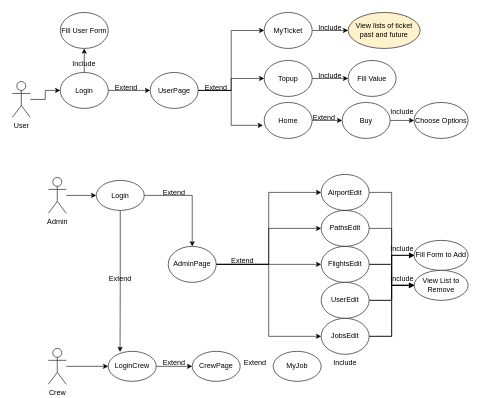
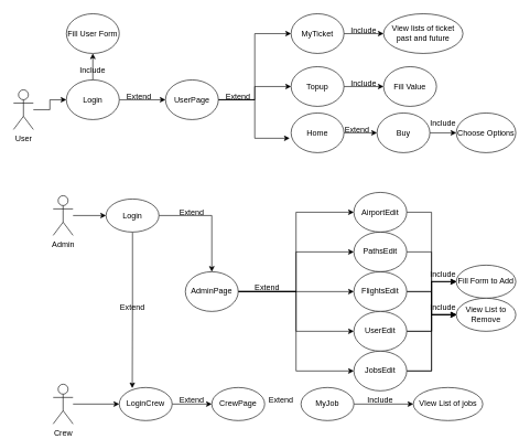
  <mxCell id="0" />
  <mxCell id="1" parent="0" />
  <mxCell id="2" style="edgeStyle=orthogonalEdgeStyle;rounded=0;orthogonalLoop=1;jettySize=auto;html=1;entryX=0;entryY=0.5;entryDx=0;entryDy=0;" edge="1" parent="1" source="3" target="10"><mxGeometry relative="1" as="geometry" /></mxCell>
  <mxCell id="3" value="User" style="shape=umlActor;verticalLabelPosition=bottom;verticalAlign=top;html=1;outlineConnect=0;labelPosition=center;align=center;" vertex="1" parent="1"><mxGeometry x="20" y="135" width="30" height="60" as="geometry" /></mxCell>
  <mxCell id="4" style="edgeStyle=orthogonalEdgeStyle;rounded=0;orthogonalLoop=1;jettySize=auto;html=1;entryX=0;entryY=0.5;entryDx=0;entryDy=0;" edge="1" parent="1" source="5" target="13"><mxGeometry relative="1" as="geometry" /></mxCell>
  <mxCell id="5" value="Admin" style="shape=umlActor;verticalLabelPosition=bottom;verticalAlign=top;html=1;outlineConnect=0;" vertex="1" parent="1"><mxGeometry x="80" y="295" width="30" height="60" as="geometry" /></mxCell>
  <mxCell id="6" style="edgeStyle=orthogonalEdgeStyle;rounded=0;orthogonalLoop=1;jettySize=auto;html=1;" edge="1" parent="1" source="7" target="15"><mxGeometry relative="1" as="geometry" /></mxCell>
  <mxCell id="7" value="Crew" style="shape=umlActor;verticalLabelPosition=bottom;verticalAlign=top;html=1;outlineConnect=0;" vertex="1" parent="1"><mxGeometry x="80" y="580" width="30" height="60" as="geometry" /></mxCell>
  <mxCell id="8" style="edgeStyle=orthogonalEdgeStyle;rounded=0;orthogonalLoop=1;jettySize=auto;html=1;" edge="1" parent="1" source="10" target="20"><mxGeometry relative="1" as="geometry" /></mxCell>
  <mxCell id="9" style="edgeStyle=orthogonalEdgeStyle;rounded=0;orthogonalLoop=1;jettySize=auto;html=1;entryX=0.5;entryY=1;entryDx=0;entryDy=0;" edge="1" parent="1" source="10" target="28"><mxGeometry relative="1" as="geometry" /></mxCell>
  <mxCell id="10" value="Login" style="ellipse;whiteSpace=wrap;html=1;" vertex="1" parent="1"><mxGeometry x="100" y="120" width="80" height="60" as="geometry" /></mxCell>
  <mxCell id="11" style="edgeStyle=orthogonalEdgeStyle;rounded=0;orthogonalLoop=1;jettySize=auto;html=1;entryX=0.246;entryY=0.019;entryDx=0;entryDy=0;entryPerimeter=0;" edge="1" parent="1" source="13" target="15"><mxGeometry relative="1" as="geometry" /></mxCell>
  <mxCell id="12" style="edgeStyle=orthogonalEdgeStyle;rounded=0;orthogonalLoop=1;jettySize=auto;html=1;entryX=0.5;entryY=0;entryDx=0;entryDy=0;" edge="1" parent="1" source="13" target="39"><mxGeometry relative="1" as="geometry" /></mxCell>
  <mxCell id="13" value="Login" style="ellipse;whiteSpace=wrap;html=1;" vertex="1" parent="1"><mxGeometry x="160" y="300" width="80" height="50" as="geometry" /></mxCell>
  <mxCell id="14" style="edgeStyle=orthogonalEdgeStyle;rounded=0;orthogonalLoop=1;jettySize=auto;html=1;" edge="1" parent="1" source="15" target="58"><mxGeometry relative="1" as="geometry" /></mxCell>
  <mxCell id="15" value="LoginCrew" style="ellipse;whiteSpace=wrap;html=1;" vertex="1" parent="1"><mxGeometry x="180" y="585" width="80" height="50" as="geometry" /></mxCell>
  <mxCell id="16" value="Extend&lt;br&gt;" style="text;html=1;strokeColor=none;fillColor=none;align=center;verticalAlign=middle;whiteSpace=wrap;rounded=0;" vertex="1" parent="1"><mxGeometry x="170" y="450" width="60" height="30" as="geometry" /></mxCell>
  <mxCell id="17" style="edgeStyle=orthogonalEdgeStyle;rounded=0;orthogonalLoop=1;jettySize=auto;html=1;entryX=0;entryY=0.5;entryDx=0;entryDy=0;" edge="1" parent="1" source="20" target="22"><mxGeometry relative="1" as="geometry" /></mxCell>
  <mxCell id="18" style="edgeStyle=orthogonalEdgeStyle;rounded=0;orthogonalLoop=1;jettySize=auto;html=1;" edge="1" parent="1" source="20" target="24"><mxGeometry relative="1" as="geometry" /></mxCell>
  <mxCell id="19" style="edgeStyle=orthogonalEdgeStyle;rounded=0;orthogonalLoop=1;jettySize=auto;html=1;entryX=-0.026;entryY=0.637;entryDx=0;entryDy=0;entryPerimeter=0;" edge="1" parent="1" source="20" target="26"><mxGeometry relative="1" as="geometry" /></mxCell>
  <mxCell id="20" value="UserPage" style="ellipse;whiteSpace=wrap;html=1;" vertex="1" parent="1"><mxGeometry x="250" y="120" width="80" height="60" as="geometry" /></mxCell>
  <mxCell id="21" value="" style="edgeStyle=orthogonalEdgeStyle;rounded=0;orthogonalLoop=1;jettySize=auto;html=1;" edge="1" parent="1" source="22" target="62"><mxGeometry relative="1" as="geometry" /></mxCell>
  <mxCell id="22" value="MyTicket" style="ellipse;whiteSpace=wrap;html=1;" vertex="1" parent="1"><mxGeometry x="440" y="20" width="80" height="60" as="geometry" /></mxCell>
  <mxCell id="23" style="edgeStyle=orthogonalEdgeStyle;rounded=0;orthogonalLoop=1;jettySize=auto;html=1;entryX=0;entryY=0.5;entryDx=0;entryDy=0;" edge="1" parent="1" source="24" target="27"><mxGeometry relative="1" as="geometry" /></mxCell>
  <mxCell id="24" value="Topup" style="ellipse;whiteSpace=wrap;html=1;" vertex="1" parent="1"><mxGeometry x="440" y="100" width="80" height="60" as="geometry" /></mxCell>
  <mxCell id="25" style="edgeStyle=orthogonalEdgeStyle;rounded=0;orthogonalLoop=1;jettySize=auto;html=1;entryX=0;entryY=0.5;entryDx=0;entryDy=0;" edge="1" parent="1" source="26" target="65"><mxGeometry relative="1" as="geometry" /></mxCell>
  <mxCell id="26" value="Home" style="ellipse;whiteSpace=wrap;html=1;" vertex="1" parent="1"><mxGeometry x="440" y="170" width="80" height="60" as="geometry" /></mxCell>
  <mxCell id="27" value="Fill Value" style="ellipse;whiteSpace=wrap;html=1;" vertex="1" parent="1"><mxGeometry x="580" y="100" width="80" height="60" as="geometry" /></mxCell>
  <mxCell id="28" value="Fill User Form" style="ellipse;whiteSpace=wrap;html=1;" vertex="1" parent="1"><mxGeometry x="100" y="20" width="80" height="60" as="geometry" /></mxCell>
  <mxCell id="29" value="Include" style="text;html=1;strokeColor=none;fillColor=none;align=center;verticalAlign=middle;whiteSpace=wrap;rounded=0;" vertex="1" parent="1"><mxGeometry x="110" y="90" width="60" height="30" as="geometry" /></mxCell>
  <mxCell id="30" value="Extend" style="text;html=1;strokeColor=none;fillColor=none;align=center;verticalAlign=middle;whiteSpace=wrap;rounded=0;" vertex="1" parent="1"><mxGeometry x="180" y="130" width="60" height="30" as="geometry" /></mxCell>
  <mxCell id="31" value="Extend" style="text;html=1;strokeColor=none;fillColor=none;align=center;verticalAlign=middle;whiteSpace=wrap;rounded=0;" vertex="1" parent="1"><mxGeometry x="330" y="130" width="60" height="30" as="geometry" /></mxCell>
  <mxCell id="32" value="Include" style="text;html=1;strokeColor=none;fillColor=none;align=center;verticalAlign=middle;whiteSpace=wrap;rounded=0;" vertex="1" parent="1"><mxGeometry x="520" y="110" width="60" height="30" as="geometry" /></mxCell>
  <mxCell id="33" style="edgeStyle=orthogonalEdgeStyle;rounded=0;orthogonalLoop=1;jettySize=auto;html=1;startArrow=none;" edge="1" parent="1" source="47" target="43"><mxGeometry relative="1" as="geometry" /></mxCell>
  <mxCell id="34" style="edgeStyle=orthogonalEdgeStyle;rounded=0;orthogonalLoop=1;jettySize=auto;html=1;entryX=0;entryY=0.5;entryDx=0;entryDy=0;" edge="1" parent="1" source="39" target="41"><mxGeometry relative="1" as="geometry" /></mxCell>
  <mxCell id="35" style="edgeStyle=orthogonalEdgeStyle;rounded=0;orthogonalLoop=1;jettySize=auto;html=1;entryX=0;entryY=0.5;entryDx=0;entryDy=0;" edge="1" parent="1" source="39" target="43"><mxGeometry relative="1" as="geometry" /></mxCell>
  <mxCell id="36" style="edgeStyle=orthogonalEdgeStyle;rounded=0;orthogonalLoop=1;jettySize=auto;html=1;entryX=0;entryY=0.5;entryDx=0;entryDy=0;" edge="1" parent="1" source="39" target="47"><mxGeometry relative="1" as="geometry" /></mxCell>
+ <mxCell id="37" style="edgeStyle=orthogonalEdgeStyle;rounded=0;orthogonalLoop=1;jettySize=auto;html=1;entryX=0;entryY=0.5;entryDx=0;entryDy=0;" edge="1" parent="1" source="39" target="51"><mxGeometry relative="1" as="geometry" /></mxCell>
  <mxCell id="38" style="edgeStyle=orthogonalEdgeStyle;rounded=0;orthogonalLoop=1;jettySize=auto;html=1;entryX=0;entryY=0.5;entryDx=0;entryDy=0;" edge="1" parent="1" source="39" target="54"><mxGeometry relative="1" as="geometry" /></mxCell>
  <mxCell id="39" value="AdminPage" style="ellipse;whiteSpace=wrap;html=1;" vertex="1" parent="1"><mxGeometry x="280" y="410" width="80" height="60" as="geometry" /></mxCell>
  <mxCell id="40" style="edgeStyle=orthogonalEdgeStyle;rounded=0;orthogonalLoop=1;jettySize=auto;html=1;entryX=0;entryY=0.5;entryDx=0;entryDy=0;" edge="1" parent="1" source="41" target="57"><mxGeometry relative="1" as="geometry" /></mxCell>
  <mxCell id="41" value="AirportEdit" style="ellipse;whiteSpace=wrap;html=1;" vertex="1" parent="1"><mxGeometry x="535" y="290" width="80" height="60" as="geometry" /></mxCell>
  <mxCell id="42" style="edgeStyle=orthogonalEdgeStyle;rounded=0;orthogonalLoop=1;jettySize=auto;html=1;entryX=0;entryY=0.5;entryDx=0;entryDy=0;" edge="1" parent="1" source="43" target="57"><mxGeometry relative="1" as="geometry" /></mxCell>
  <mxCell id="43" value="PathsEdit" style="ellipse;whiteSpace=wrap;html=1;" vertex="1" parent="1"><mxGeometry x="535" y="350" width="80" height="60" as="geometry" /></mxCell>
  <mxCell id="44" value="Extend" style="text;html=1;strokeColor=none;fillColor=none;align=center;verticalAlign=middle;whiteSpace=wrap;rounded=0;" vertex="1" parent="1"><mxGeometry x="260" y="305" width="60" height="30" as="geometry" /></mxCell>
  <mxCell id="45" style="edgeStyle=orthogonalEdgeStyle;rounded=0;orthogonalLoop=1;jettySize=auto;html=1;entryX=0;entryY=0.5;entryDx=0;entryDy=0;endArrow=none;" edge="1" parent="1" source="47" target="57"><mxGeometry relative="1" as="geometry" /></mxCell>
  <mxCell id="46" style="edgeStyle=orthogonalEdgeStyle;rounded=0;orthogonalLoop=1;jettySize=auto;html=1;" edge="1" parent="1" source="47" target="56"><mxGeometry relative="1" as="geometry" /></mxCell>
  <mxCell id="47" value="FlightsEdit" style="ellipse;whiteSpace=wrap;html=1;" vertex="1" parent="1"><mxGeometry x="535" y="410" width="80" height="60" as="geometry" /></mxCell>
  <mxCell id="48" style="edgeStyle=orthogonalEdgeStyle;rounded=0;orthogonalLoop=1;jettySize=auto;html=1;startArrow=none;" edge="1" parent="1" source="54" target="51"><mxGeometry relative="1" as="geometry" /></mxCell>
  <mxCell id="49" style="edgeStyle=orthogonalEdgeStyle;rounded=0;orthogonalLoop=1;jettySize=auto;html=1;entryX=0;entryY=0.5;entryDx=0;entryDy=0;" edge="1" parent="1" source="51" target="57"><mxGeometry relative="1" as="geometry" /></mxCell>
  <mxCell id="50" style="edgeStyle=orthogonalEdgeStyle;rounded=0;orthogonalLoop=1;jettySize=auto;html=1;entryX=0;entryY=0.5;entryDx=0;entryDy=0;" edge="1" parent="1" source="51" target="56"><mxGeometry relative="1" as="geometry" /></mxCell>
  <mxCell id="51" value="UserEdit" style="ellipse;whiteSpace=wrap;html=1;" vertex="1" parent="1"><mxGeometry x="535" y="470" width="80" height="60" as="geometry" /></mxCell>
  <mxCell id="52" style="edgeStyle=orthogonalEdgeStyle;rounded=0;orthogonalLoop=1;jettySize=auto;html=1;entryX=0;entryY=0.5;entryDx=0;entryDy=0;" edge="1" parent="1" source="54" target="57"><mxGeometry relative="1" as="geometry" /></mxCell>
  <mxCell id="53" style="edgeStyle=orthogonalEdgeStyle;rounded=0;orthogonalLoop=1;jettySize=auto;html=1;entryX=0;entryY=0.5;entryDx=0;entryDy=0;" edge="1" parent="1" source="54" target="56"><mxGeometry relative="1" as="geometry" /></mxCell>
  <mxCell id="54" value="JobsEdit" style="ellipse;whiteSpace=wrap;html=1;" vertex="1" parent="1"><mxGeometry x="535" y="530" width="80" height="60" as="geometry" /></mxCell>
  <mxCell id="55" value="Extend" style="text;html=1;strokeColor=none;fillColor=none;align=center;verticalAlign=middle;whiteSpace=wrap;rounded=0;" vertex="1" parent="1"><mxGeometry x="374" y="420" width="60" height="30" as="geometry" /></mxCell>
  <mxCell id="56" value="Fill Form to Add" style="ellipse;whiteSpace=wrap;html=1;" vertex="1" parent="1"><mxGeometry x="690" y="400" width="90" height="50" as="geometry" /></mxCell>
  <mxCell id="57" value="View List to Remove" style="ellipse;whiteSpace=wrap;html=1;" vertex="1" parent="1"><mxGeometry x="690" y="450" width="90" height="50" as="geometry" /></mxCell>
  <mxCell id="58" value="CrewPage" style="ellipse;whiteSpace=wrap;html=1;" vertex="1" parent="1"><mxGeometry x="320" y="585" width="80" height="50" as="geometry" /></mxCell>
+ <mxCell id="59" style="edgeStyle=orthogonalEdgeStyle;rounded=0;orthogonalLoop=1;jettySize=auto;html=1;entryX=0;entryY=0.5;entryDx=0;entryDy=0;" edge="1" parent="1" source="60" target="61"><mxGeometry relative="1" as="geometry" /></mxCell>
  <mxCell id="60" value="MyJob" style="ellipse;whiteSpace=wrap;html=1;" vertex="1" parent="1"><mxGeometry x="455" y="585" width="80" height="50" as="geometry" /></mxCell>
- <mxCell id="62" value="View lists of ticket past and future" style="ellipse;whiteSpace=wrap;html=1;fillColor=#fff2cc;" vertex="1" parent="1"><mxGeometry x="580" y="20" width="120" height="60" as="geometry" /></mxCell>
+ <mxCell id="61" value="VIew List of jobs" style="ellipse;whiteSpace=wrap;html=1;" vertex="1" parent="1"><mxGeometry x="625" y="585" width="105" height="50" as="geometry" /></mxCell>
+ <mxCell id="62" value="View lists of ticket past and future" style="ellipse;whiteSpace=wrap;html=1;" vertex="1" parent="1"><mxGeometry x="580" y="20" width="120" height="60" as="geometry" /></mxCell>
  <mxCell id="63" value="Include" style="text;html=1;strokeColor=none;fillColor=none;align=center;verticalAlign=middle;whiteSpace=wrap;rounded=0;" vertex="1" parent="1"><mxGeometry x="520" y="30" width="60" height="30" as="geometry" /></mxCell>
  <mxCell id="64" style="edgeStyle=orthogonalEdgeStyle;rounded=0;orthogonalLoop=1;jettySize=auto;html=1;entryX=0;entryY=0.5;entryDx=0;entryDy=0;" edge="1" parent="1" source="65" target="66"><mxGeometry relative="1" as="geometry" /></mxCell>
  <mxCell id="65" value="Buy" style="ellipse;whiteSpace=wrap;html=1;" vertex="1" parent="1"><mxGeometry x="570" y="170" width="80" height="60" as="geometry" /></mxCell>
  <mxCell id="66" value="Choose Options" style="ellipse;whiteSpace=wrap;html=1;" vertex="1" parent="1"><mxGeometry x="690" y="170" width="90" height="60" as="geometry" /></mxCell>
  <mxCell id="67" value="Include" style="text;html=1;strokeColor=none;fillColor=none;align=center;verticalAlign=middle;whiteSpace=wrap;rounded=0;" vertex="1" parent="1"><mxGeometry x="640" y="170" width="60" height="30" as="geometry" /></mxCell>
  <mxCell id="68" value="Extend" style="text;html=1;strokeColor=none;fillColor=none;align=center;verticalAlign=middle;whiteSpace=wrap;rounded=0;" vertex="1" parent="1"><mxGeometry x="510" y="180" width="60" height="30" as="geometry" /></mxCell>
  <mxCell id="69" value="Include" style="text;html=1;strokeColor=none;fillColor=none;align=center;verticalAlign=middle;whiteSpace=wrap;rounded=0;" vertex="1" parent="1"><mxGeometry x="640" y="400" width="60" height="30" as="geometry" /></mxCell>
  <mxCell id="70" value="Include" style="text;html=1;strokeColor=none;fillColor=none;align=center;verticalAlign=middle;whiteSpace=wrap;rounded=0;" vertex="1" parent="1"><mxGeometry x="640" y="450" width="60" height="30" as="geometry" /></mxCell>
  <mxCell id="71" value="Extend" style="text;html=1;strokeColor=none;fillColor=none;align=center;verticalAlign=middle;whiteSpace=wrap;rounded=0;" vertex="1" parent="1"><mxGeometry x="260" y="590" width="60" height="30" as="geometry" /></mxCell>
  <mxCell id="72" value="Extend" style="text;html=1;strokeColor=none;fillColor=none;align=center;verticalAlign=middle;whiteSpace=wrap;rounded=0;" vertex="1" parent="1"><mxGeometry x="395" y="590" width="60" height="30" as="geometry" /></mxCell>
  <mxCell id="73" value="Include" style="text;html=1;strokeColor=none;fillColor=none;align=center;verticalAlign=middle;whiteSpace=wrap;rounded=0;" vertex="1" parent="1"><mxGeometry x="545" y="590" width="60" height="30" as="geometry" /></mxCell>
